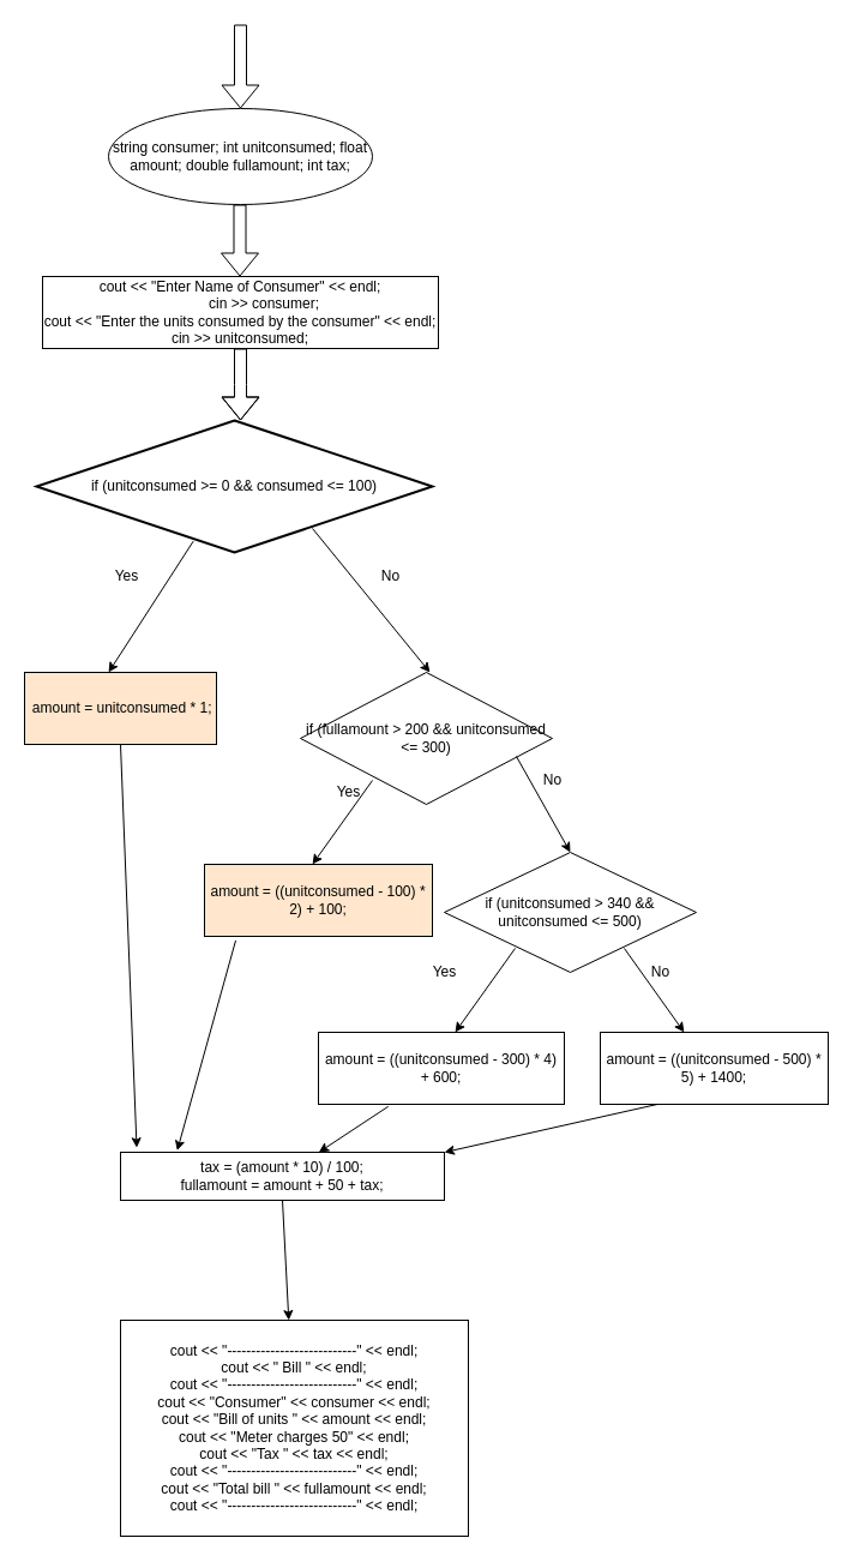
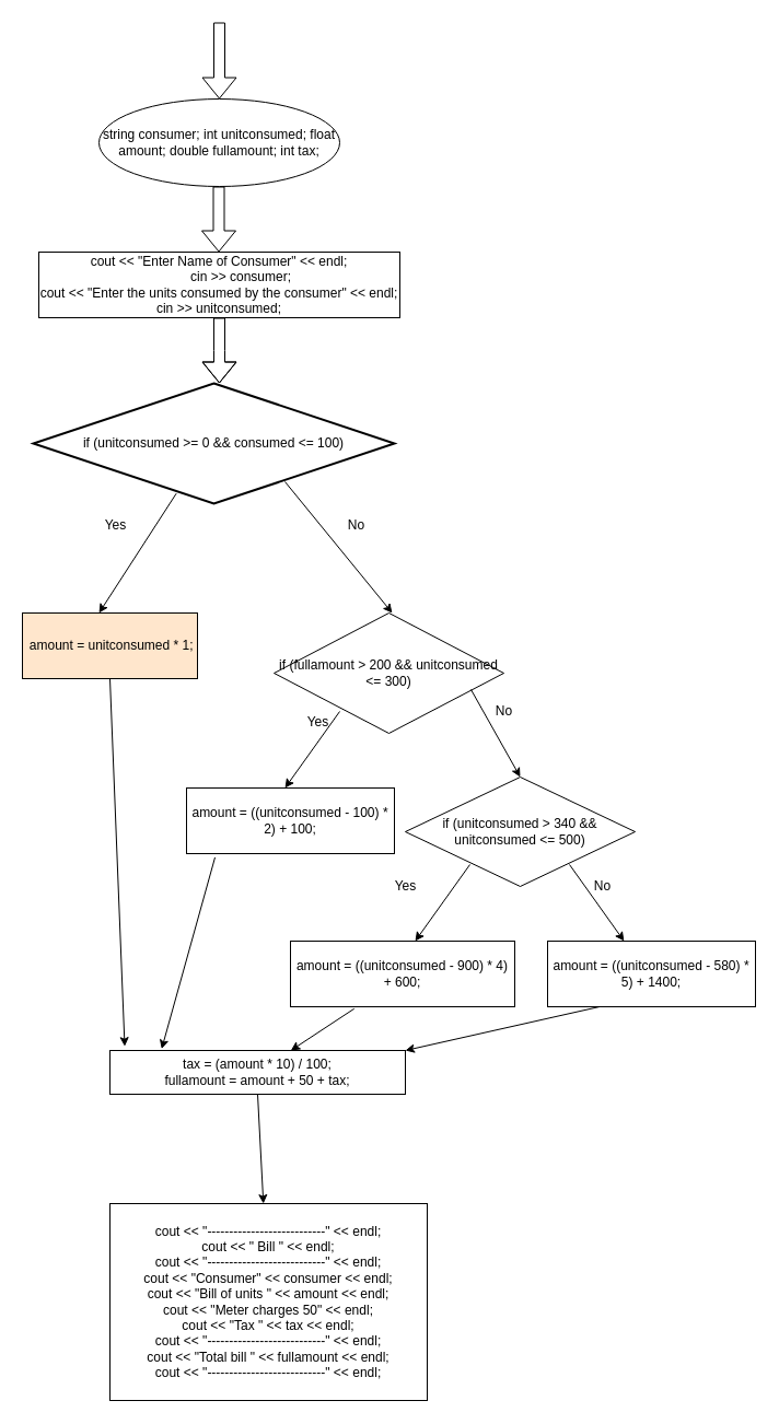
  <mxCell id="0" />
  <mxCell id="1" parent="0" />
  <mxCell id="2" value="" style="shape=flexArrow;endArrow=classic;html=1;" edge="1" parent="1"><mxGeometry width="50" height="50" relative="1" as="geometry"><mxPoint x="200" y="20" as="sourcePoint" /><mxPoint x="200" y="90" as="targetPoint" /></mxGeometry></mxCell>
  <mxCell id="3" value="string consumer; int unitconsumed; float amount; double fullamount; int tax;" style="ellipse;whiteSpace=wrap;html=1;rounded=1;shadow=0;strokeWidth=1;glass=0;" vertex="1" parent="1"><mxGeometry x="90" y="90" width="220" height="80" as="geometry" /></mxCell>
  <mxCell id="4" value="" style="shape=flexArrow;endArrow=classic;html=1;" edge="1" parent="1"><mxGeometry width="50" height="50" relative="1" as="geometry"><mxPoint x="199.5" y="170" as="sourcePoint" /><mxPoint x="199.5" y="230" as="targetPoint" /></mxGeometry></mxCell>
  <mxCell id="5" value="cout &amp;lt;&amp;lt; &quot;Enter Name of Consumer&quot; &amp;lt;&amp;lt; endl; &lt;br&gt;&amp;nbsp; &amp;nbsp; &amp;nbsp; &amp;nbsp; &amp;nbsp; &amp;nbsp; cin &amp;gt;&amp;gt; consumer; &lt;br&gt;cout &amp;lt;&amp;lt; &quot;Enter the units consumed by the consumer&quot; &amp;lt;&amp;lt; endl; cin &amp;gt;&amp;gt; unitconsumed;" style="rounded=0;whiteSpace=wrap;html=1;" vertex="1" parent="1"><mxGeometry x="35" y="230" width="330" height="60" as="geometry" /></mxCell>
  <mxCell id="6" value="" style="shape=flexArrow;endArrow=classic;html=1;" edge="1" parent="1"><mxGeometry width="50" height="50" relative="1" as="geometry"><mxPoint x="200" y="290" as="sourcePoint" /><mxPoint x="200" y="350" as="targetPoint" /><Array as="points"><mxPoint x="200" y="320" /></Array></mxGeometry></mxCell>
  <mxCell id="7" value="if (unitconsumed &amp;gt;= 0 &amp;amp;&amp;amp; consumed &amp;lt;= 100) &lt;br&gt;" style="strokeWidth=2;html=1;shape=mxgraph.flowchart.decision;whiteSpace=wrap;" vertex="1" parent="1"><mxGeometry x="30" y="350" width="330" height="110" as="geometry" /></mxCell>
  <mxCell id="8" value="" style="endArrow=classic;html=1;exitX=0.396;exitY=0.915;exitDx=0;exitDy=0;exitPerimeter=0;" edge="1" parent="1" source="7"><mxGeometry width="50" height="50" relative="1" as="geometry"><mxPoint x="150" y="470" as="sourcePoint" /><mxPoint x="90" y="560" as="targetPoint" /></mxGeometry></mxCell>
  <mxCell id="9" value="&lt;span&gt;&amp;nbsp;amount = unitconsumed * 1;&lt;/span&gt;" style="rounded=0;whiteSpace=wrap;html=1;fillColor=#ffe6cc;" vertex="1" parent="1"><mxGeometry x="20" y="560" width="160" height="60" as="geometry" /></mxCell>
  <mxCell id="10" value="Yes" style="text;html=1;align=center;verticalAlign=middle;resizable=0;points=[];autosize=1;" vertex="1" parent="1"><mxGeometry x="90" y="470" width="30" height="20" as="geometry" /></mxCell>
  <mxCell id="11" value="" style="endArrow=classic;html=1;" edge="1" parent="1"><mxGeometry width="50" height="50" relative="1" as="geometry"><mxPoint x="260" y="440" as="sourcePoint" /><mxPoint x="358" y="560" as="targetPoint" /></mxGeometry></mxCell>
  <mxCell id="12" value="if (fullamount &gt; 200 &amp;&amp; unitconsumed &lt;= 300)" style="rhombus;whiteSpace=wrap;html=1;" vertex="1" parent="1"><mxGeometry x="250" y="560" width="210" height="110" as="geometry" /></mxCell>
  <mxCell id="13" value="No" style="text;html=1;align=center;verticalAlign=middle;resizable=0;points=[];autosize=1;" vertex="1" parent="1"><mxGeometry x="310" y="470" width="30" height="20" as="geometry" /></mxCell>
  <mxCell id="14" value="" style="endArrow=classic;html=1;" edge="1" parent="1"><mxGeometry width="50" height="50" relative="1" as="geometry"><mxPoint x="310" y="650" as="sourcePoint" /><mxPoint x="260" y="720" as="targetPoint" /></mxGeometry></mxCell>
  <mxCell id="15" value="" style="endArrow=classic;html=1;" edge="1" parent="1"><mxGeometry width="50" height="50" relative="1" as="geometry"><mxPoint x="430" y="630" as="sourcePoint" /><mxPoint x="475" y="710" as="targetPoint" /></mxGeometry></mxCell>
  <mxCell id="16" value="Yes" style="text;html=1;align=center;verticalAlign=middle;resizable=0;points=[];autosize=1;" vertex="1" parent="1"><mxGeometry x="275" y="650" width="30" height="20" as="geometry" /></mxCell>
  <mxCell id="17" value="No" style="text;html=1;align=center;verticalAlign=middle;resizable=0;points=[];autosize=1;" vertex="1" parent="1"><mxGeometry x="445" y="640" width="30" height="20" as="geometry" /></mxCell>
- <mxCell id="18" value="amount = ((unitconsumed - 100) * 2) + 100;" style="whiteSpace=wrap;html=1;fillColor=#ffe6cc;" vertex="1" parent="1"><mxGeometry x="170" y="720" width="190" height="60" as="geometry" /></mxCell>
+ <mxCell id="18" value="amount = ((unitconsumed - 100) * 2) + 100;" style="whiteSpace=wrap;html=1;" vertex="1" parent="1"><mxGeometry x="170" y="720" width="190" height="60" as="geometry" /></mxCell>
  <mxCell id="19" value="if (unitconsumed &amp;gt; 340 &amp;amp;&amp;amp; unitconsumed &amp;lt;= 500)" style="rhombus;whiteSpace=wrap;html=1;" vertex="1" parent="1"><mxGeometry x="370" y="710" width="210" height="100" as="geometry" /></mxCell>
  <mxCell id="20" value="" style="endArrow=classic;html=1;" edge="1" parent="1"><mxGeometry width="50" height="50" relative="1" as="geometry"><mxPoint x="429" y="790" as="sourcePoint" /><mxPoint x="379" y="860" as="targetPoint" /></mxGeometry></mxCell>
  <mxCell id="21" value="Yes" style="text;html=1;align=center;verticalAlign=middle;resizable=0;points=[];autosize=1;" vertex="1" parent="1"><mxGeometry x="355" y="800" width="30" height="20" as="geometry" /></mxCell>
- <mxCell id="22" value="amount = ((unitconsumed - 300) * 4) + 600;" style="rounded=0;whiteSpace=wrap;html=1;" vertex="1" parent="1"><mxGeometry x="265" y="860" width="205" height="60" as="geometry" /></mxCell>
+ <mxCell id="22" value="amount = ((unitconsumed - 900) * 4) + 600;" style="rounded=0;whiteSpace=wrap;html=1;" vertex="1" parent="1"><mxGeometry x="265" y="860" width="205" height="60" as="geometry" /></mxCell>
  <mxCell id="23" value="" style="endArrow=classic;html=1;entryX=0.333;entryY=0.2;entryDx=0;entryDy=0;entryPerimeter=0;" edge="1" parent="1"><mxGeometry width="50" height="50" relative="1" as="geometry"><mxPoint x="520" y="790" as="sourcePoint" /><mxPoint x="569.93" y="860" as="targetPoint" /></mxGeometry></mxCell>
  <mxCell id="24" value="No" style="text;html=1;align=center;verticalAlign=middle;resizable=0;points=[];autosize=1;" vertex="1" parent="1"><mxGeometry x="535" y="800" width="30" height="20" as="geometry" /></mxCell>
- <mxCell id="25" value="amount = ((unitconsumed - 500) * 5) + 1400;" style="rounded=0;whiteSpace=wrap;html=1;" vertex="1" parent="1"><mxGeometry x="500" y="860" width="190" height="60" as="geometry" /></mxCell>
+ <mxCell id="25" value="amount = ((unitconsumed - 580) * 5) + 1400;" style="rounded=0;whiteSpace=wrap;html=1;" vertex="1" parent="1"><mxGeometry x="500" y="860" width="190" height="60" as="geometry" /></mxCell>
  <mxCell id="26" value="&lt;div&gt;tax = (amount * 10) / 100;&lt;/div&gt;&lt;div&gt;&lt;span&gt; &lt;/span&gt;fullamount = amount + 50 + tax;&lt;/div&gt;" style="rounded=0;whiteSpace=wrap;html=1;" vertex="1" parent="1"><mxGeometry x="100" y="960" width="270" height="40" as="geometry" /></mxCell>
  <mxCell id="27" value="" style="endArrow=classic;html=1;exitX=0.5;exitY=1;exitDx=0;exitDy=0;entryX=0.05;entryY=-0.095;entryDx=0;entryDy=0;entryPerimeter=0;" edge="1" parent="1" source="9" target="26"><mxGeometry width="50" height="50" relative="1" as="geometry"><mxPoint x="70" y="700" as="sourcePoint" /><mxPoint x="210" y="930" as="targetPoint" /></mxGeometry></mxCell>
  <mxCell id="28" value="" style="endArrow=classic;html=1;entryX=0.175;entryY=-0.035;entryDx=0;entryDy=0;entryPerimeter=0;exitX=0.137;exitY=1.057;exitDx=0;exitDy=0;exitPerimeter=0;" edge="1" parent="1" source="18" target="26"><mxGeometry width="50" height="50" relative="1" as="geometry"><mxPoint x="380" y="910" as="sourcePoint" /><mxPoint x="430" y="860" as="targetPoint" /></mxGeometry></mxCell>
  <mxCell id="29" value="" style="endArrow=classic;html=1;exitX=0.284;exitY=1.03;exitDx=0;exitDy=0;exitPerimeter=0;" edge="1" parent="1" source="22" target="26"><mxGeometry width="50" height="50" relative="1" as="geometry"><mxPoint x="380" y="910" as="sourcePoint" /><mxPoint x="430" y="860" as="targetPoint" /></mxGeometry></mxCell>
  <mxCell id="30" value="" style="endArrow=classic;html=1;entryX=1;entryY=0;entryDx=0;entryDy=0;exitX=0.25;exitY=1;exitDx=0;exitDy=0;" edge="1" parent="1" source="25" target="26"><mxGeometry width="50" height="50" relative="1" as="geometry"><mxPoint x="380" y="910" as="sourcePoint" /><mxPoint x="430" y="860" as="targetPoint" /></mxGeometry></mxCell>
  <mxCell id="31" value="" style="endArrow=classic;html=1;exitX=0.5;exitY=1;exitDx=0;exitDy=0;" edge="1" parent="1" source="26" target="32"><mxGeometry width="50" height="50" relative="1" as="geometry"><mxPoint x="380" y="910" as="sourcePoint" /><mxPoint x="235" y="1090" as="targetPoint" /></mxGeometry></mxCell>
  <mxCell id="32" value="&lt;div&gt;cout &amp;lt;&amp;lt; &quot;---------------------------&quot; &amp;lt;&amp;lt; endl;&lt;/div&gt;&lt;div&gt;&lt;span&gt; &lt;/span&gt;cout &amp;lt;&amp;lt; &quot; Bill &quot; &amp;lt;&amp;lt; endl;&lt;/div&gt;&lt;div&gt;&lt;span&gt; &lt;/span&gt;cout &amp;lt;&amp;lt; &quot;---------------------------&quot; &amp;lt;&amp;lt; endl;&lt;/div&gt;&lt;div&gt;&lt;span&gt; &lt;/span&gt;cout &amp;lt;&amp;lt; &quot;Consumer&quot; &amp;lt;&amp;lt; consumer &amp;lt;&amp;lt; endl;&lt;/div&gt;&lt;div&gt;&lt;span&gt; &lt;/span&gt;cout &amp;lt;&amp;lt; &quot;Bill of units &quot; &amp;lt;&amp;lt; amount &amp;lt;&amp;lt; endl;&lt;/div&gt;&lt;div&gt;&lt;span&gt; &lt;/span&gt;cout &amp;lt;&amp;lt; &quot;Meter charges 50&quot; &amp;lt;&amp;lt; endl;&lt;/div&gt;&lt;div&gt;&lt;span&gt; &lt;/span&gt;cout &amp;lt;&amp;lt; &quot;Tax &quot; &amp;lt;&amp;lt; tax &amp;lt;&amp;lt; endl;&lt;/div&gt;&lt;div&gt;&lt;span&gt; &lt;/span&gt;cout &amp;lt;&amp;lt; &quot;---------------------------&quot; &amp;lt;&amp;lt; endl;&lt;/div&gt;&lt;div&gt;&lt;span&gt; &lt;/span&gt;cout &amp;lt;&amp;lt; &quot;Total bill &quot; &amp;lt;&amp;lt; fullamount &amp;lt;&amp;lt; endl;&lt;/div&gt;&lt;div&gt;&lt;span&gt; &lt;/span&gt;cout &amp;lt;&amp;lt; &quot;---------------------------&quot; &amp;lt;&amp;lt; endl;&lt;/div&gt;" style="rounded=0;whiteSpace=wrap;html=1;" vertex="1" parent="1"><mxGeometry x="100" y="1100" width="290" height="180" as="geometry" /></mxCell>
